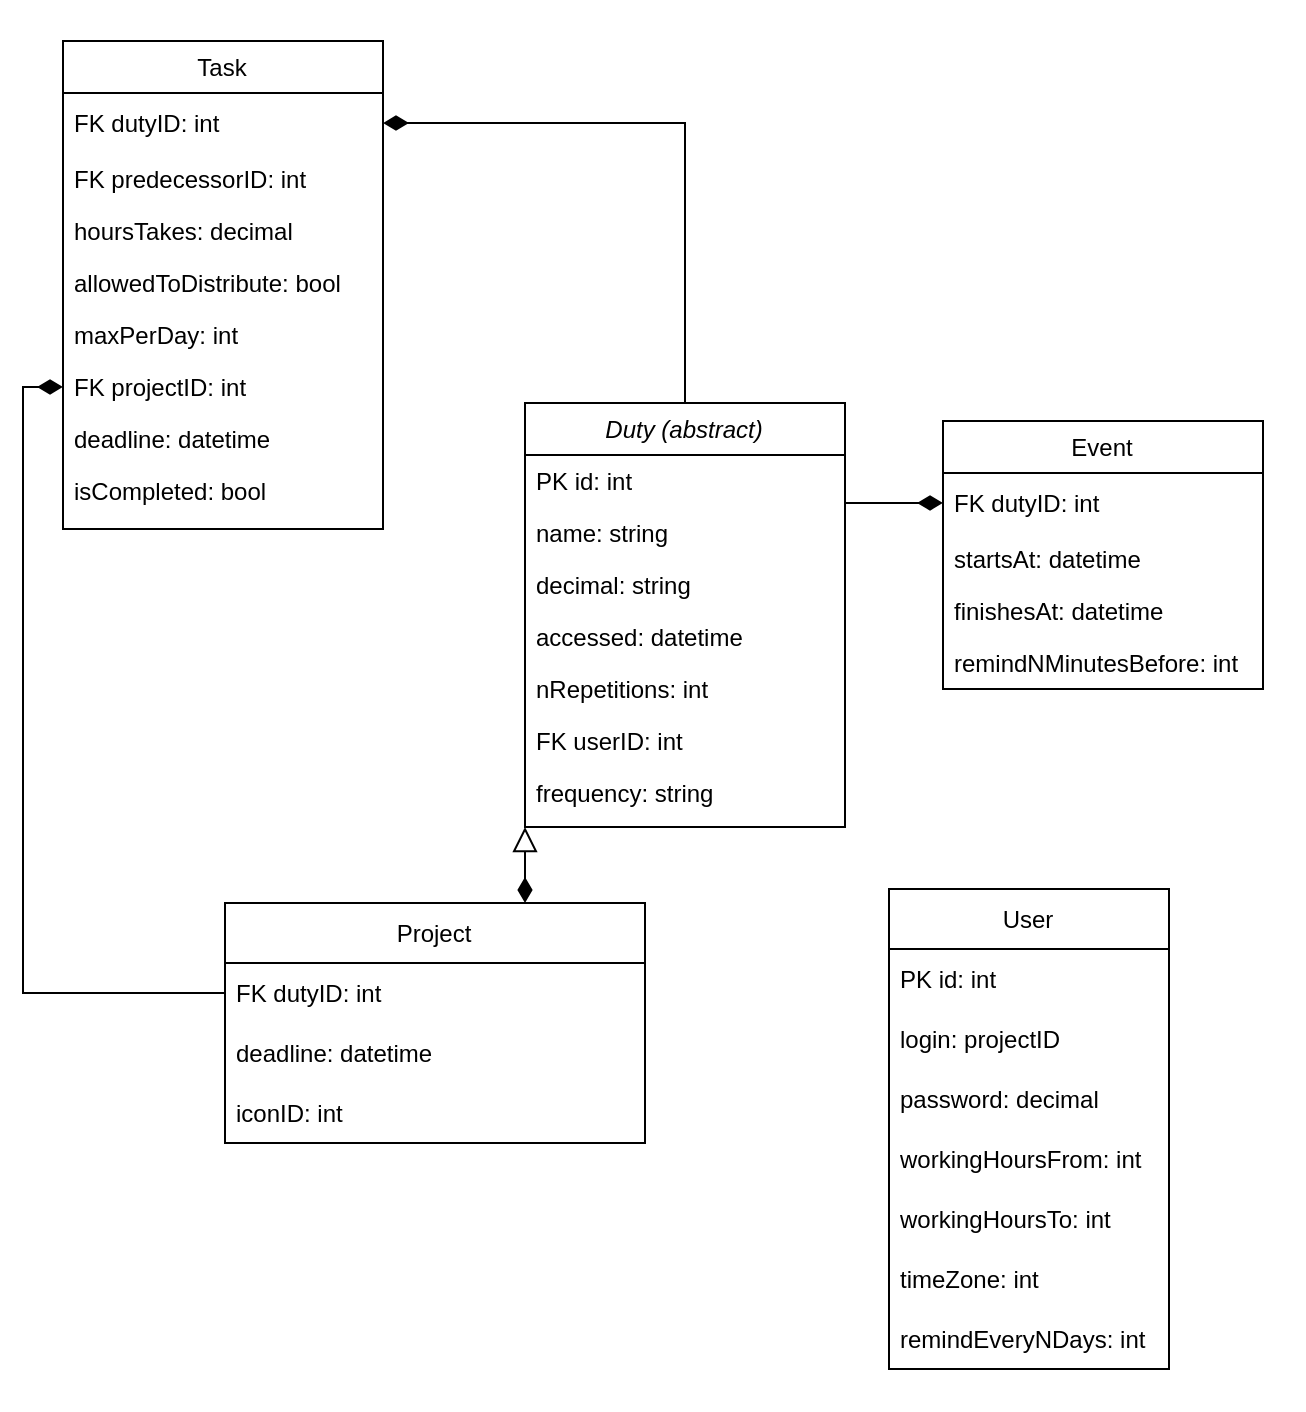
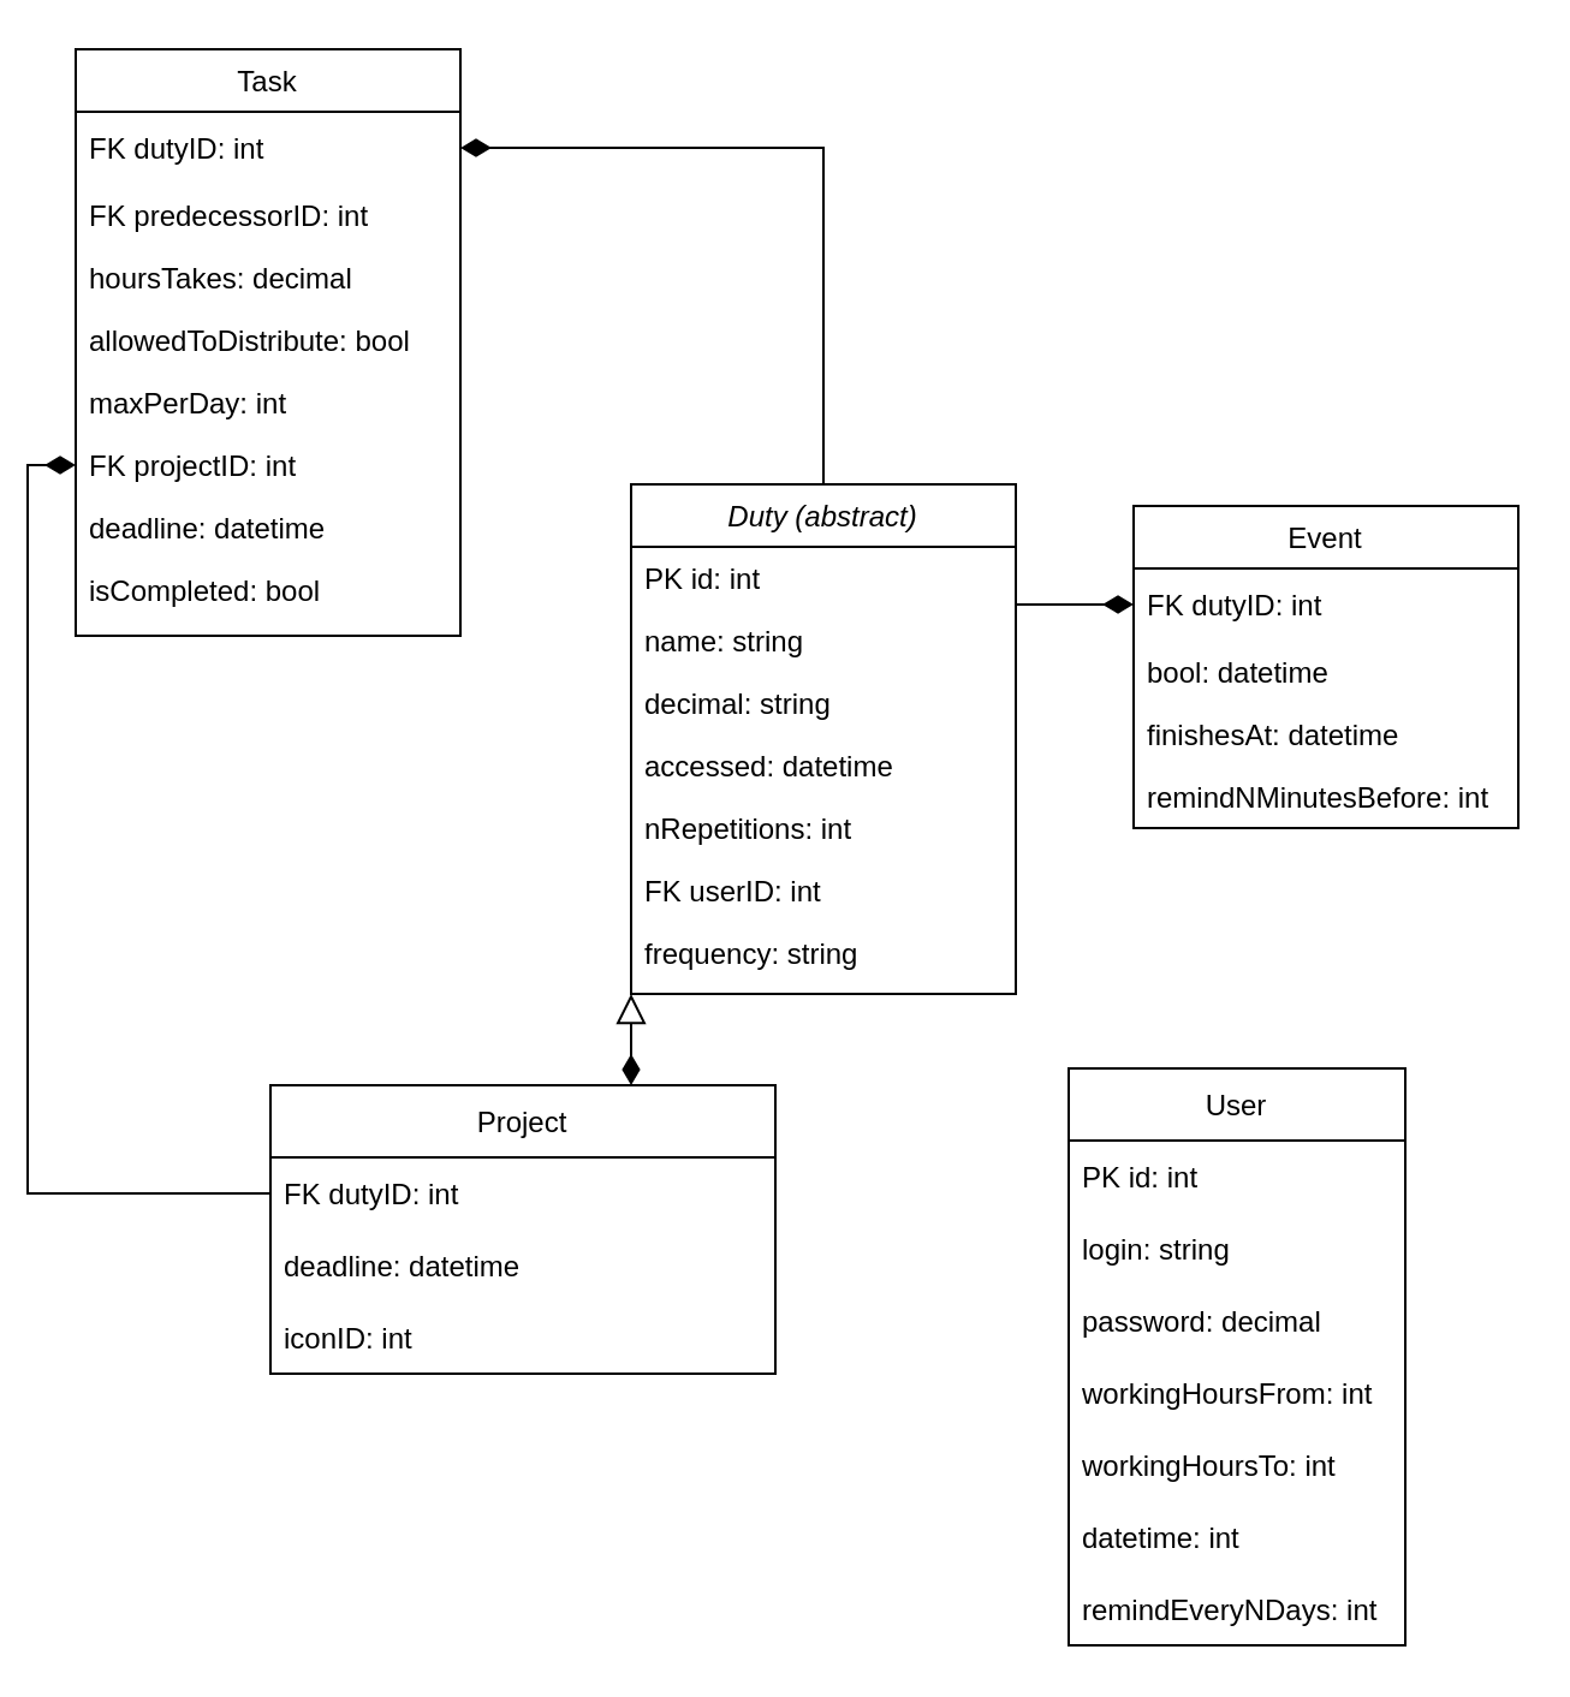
  <mxCell id="0" />
  <mxCell id="1" parent="0" />
  <mxCell id="2" value="" style="endArrow=none;endSize=10;endFill=0;shadow=0;strokeWidth=1;rounded=0;edgeStyle=orthogonalEdgeStyle;elbow=vertical;startArrow=diamondThin;startFill=1;orthogonal=1;startSize=10;noEdgeStyle=1;" parent="1" source="14" target="18" edge="1"><mxGeometry width="160" relative="1" as="geometry"><mxPoint x="-541" y="207" as="sourcePoint" /><mxPoint x="-51" y="134" as="targetPoint" /></mxGeometry></mxCell>
  <mxCell id="3" value="" style="endArrow=none;endSize=10;endFill=0;shadow=0;strokeWidth=1;rounded=0;edgeStyle=orthogonalEdgeStyle;elbow=vertical;startArrow=diamondThin;startFill=1;orthogonal=1;startSize=10;exitX=1;exitY=0.5;exitDx=0;exitDy=0;" parent="1" source="5" target="18" edge="1"><mxGeometry width="160" relative="1" as="geometry"><mxPoint x="-531" y="377" as="sourcePoint" /><mxPoint x="-431" y="275" as="targetPoint" /></mxGeometry></mxCell>
  <mxCell id="4" value="Task" style="swimlane;fontStyle=0;align=center;verticalAlign=top;childLayout=stackLayout;horizontal=1;startSize=26;horizontalStack=0;resizeParent=1;resizeLast=0;collapsible=1;marginBottom=0;rounded=0;shadow=0;strokeWidth=1;" parent="1" vertex="1"><mxGeometry x="20" y="20" width="160" height="244" as="geometry"><mxRectangle x="550" y="140" width="160" height="26" as="alternateBounds" /></mxGeometry></mxCell>
  <mxCell id="5" value="FK dutyID: int" style="text;strokeColor=none;fillColor=none;align=left;verticalAlign=middle;spacingLeft=4;spacingRight=4;overflow=hidden;points=[[0,0.5],[1,0.5]];portConstraint=eastwest;rotatable=0;" parent="4" vertex="1"><mxGeometry y="26" width="160" height="30" as="geometry" /></mxCell>
  <mxCell id="6" value="FK predecessorID: int" style="text;align=left;verticalAlign=top;spacingLeft=4;spacingRight=4;overflow=hidden;rotatable=0;points=[[0,0.5],[1,0.5]];portConstraint=eastwest;rounded=0;shadow=0;html=0;" parent="4" vertex="1"><mxGeometry y="56" width="160" height="26" as="geometry" /></mxCell>
  <mxCell id="7" value="hoursTakes: decimal" style="text;align=left;verticalAlign=top;spacingLeft=4;spacingRight=4;overflow=hidden;rotatable=0;points=[[0,0.5],[1,0.5]];portConstraint=eastwest;rounded=0;shadow=0;html=0;" parent="4" vertex="1"><mxGeometry y="82" width="160" height="26" as="geometry" /></mxCell>
  <mxCell id="8" value="allowedToDistribute: bool" style="text;align=left;verticalAlign=top;spacingLeft=4;spacingRight=4;overflow=hidden;rotatable=0;points=[[0,0.5],[1,0.5]];portConstraint=eastwest;rounded=0;shadow=0;html=0;" parent="4" vertex="1"><mxGeometry y="108" width="160" height="26" as="geometry" /></mxCell>
  <mxCell id="9" value="maxPerDay: int" style="text;align=left;verticalAlign=top;spacingLeft=4;spacingRight=4;overflow=hidden;rotatable=0;points=[[0,0.5],[1,0.5]];portConstraint=eastwest;rounded=0;shadow=0;html=0;" parent="4" vertex="1"><mxGeometry y="134" width="160" height="26" as="geometry" /></mxCell>
  <mxCell id="10" value="FK projectID: int " style="text;align=left;verticalAlign=top;spacingLeft=4;spacingRight=4;overflow=hidden;rotatable=0;points=[[0,0.5],[1,0.5]];portConstraint=eastwest;rounded=0;shadow=0;html=0;" parent="4" vertex="1"><mxGeometry y="160" width="160" height="26" as="geometry" /></mxCell>
  <mxCell id="11" value="deadline: datetime" style="text;align=left;verticalAlign=top;spacingLeft=4;spacingRight=4;overflow=hidden;rotatable=0;points=[[0,0.5],[1,0.5]];portConstraint=eastwest;rounded=0;shadow=0;html=0;" parent="4" vertex="1"><mxGeometry y="186" width="160" height="26" as="geometry" /></mxCell>
  <mxCell id="12" value="isCompleted: bool" style="text;align=left;verticalAlign=top;spacingLeft=4;spacingRight=4;overflow=hidden;rotatable=0;points=[[0,0.5],[1,0.5]];portConstraint=eastwest;rounded=0;shadow=0;html=0;" parent="4" vertex="1"><mxGeometry y="212" width="160" height="26" as="geometry" /></mxCell>
  <mxCell id="13" value="Event" style="swimlane;fontStyle=0;align=center;verticalAlign=top;childLayout=stackLayout;horizontal=1;startSize=26;horizontalStack=0;resizeParent=1;resizeLast=0;collapsible=1;marginBottom=0;rounded=0;shadow=0;strokeWidth=1;" parent="1" vertex="1"><mxGeometry x="460" y="210" width="160" height="134" as="geometry"><mxRectangle x="550" y="140" width="160" height="26" as="alternateBounds" /></mxGeometry></mxCell>
  <mxCell id="14" value="FK dutyID: int" style="text;strokeColor=none;fillColor=none;align=left;verticalAlign=middle;spacingLeft=4;spacingRight=4;overflow=hidden;points=[[0,0.5],[1,0.5]];portConstraint=eastwest;rotatable=0;" parent="13" vertex="1"><mxGeometry y="26" width="160" height="30" as="geometry" /></mxCell>
- <mxCell id="15" value="startsAt: datetime" style="text;align=left;verticalAlign=top;spacingLeft=4;spacingRight=4;overflow=hidden;rotatable=0;points=[[0,0.5],[1,0.5]];portConstraint=eastwest;rounded=0;shadow=0;html=0;" parent="13" vertex="1"><mxGeometry y="56" width="160" height="26" as="geometry" /></mxCell>
+ <mxCell id="15" value="bool: datetime" style="text;align=left;verticalAlign=top;spacingLeft=4;spacingRight=4;overflow=hidden;rotatable=0;points=[[0,0.5],[1,0.5]];portConstraint=eastwest;rounded=0;shadow=0;html=0;" parent="13" vertex="1"><mxGeometry y="56" width="160" height="26" as="geometry" /></mxCell>
  <mxCell id="16" value="finishesAt: datetime" style="text;align=left;verticalAlign=top;spacingLeft=4;spacingRight=4;overflow=hidden;rotatable=0;points=[[0,0.5],[1,0.5]];portConstraint=eastwest;rounded=0;shadow=0;html=0;" parent="13" vertex="1"><mxGeometry y="82" width="160" height="26" as="geometry" /></mxCell>
  <mxCell id="17" value="remindNMinutesBefore: int" style="text;align=left;verticalAlign=top;spacingLeft=4;spacingRight=4;overflow=hidden;rotatable=0;points=[[0,0.5],[1,0.5]];portConstraint=eastwest;rounded=0;shadow=0;html=0;" parent="13" vertex="1"><mxGeometry y="108" width="160" height="26" as="geometry" /></mxCell>
  <mxCell id="18" value="Duty (abstract)" style="swimlane;fontStyle=2;align=center;verticalAlign=top;childLayout=stackLayout;horizontal=1;startSize=26;horizontalStack=0;resizeParent=1;resizeLast=0;collapsible=1;marginBottom=0;rounded=0;shadow=0;strokeWidth=1;" parent="1" vertex="1"><mxGeometry x="251" y="201" width="160" height="212" as="geometry"><mxRectangle x="230" y="140" width="160" height="26" as="alternateBounds" /></mxGeometry></mxCell>
  <mxCell id="19" value="PK id: int" style="text;align=left;verticalAlign=top;spacingLeft=4;spacingRight=4;overflow=hidden;rotatable=0;points=[[0,0.5],[1,0.5]];portConstraint=eastwest;rounded=0;shadow=0;html=0;" parent="18" vertex="1"><mxGeometry y="26" width="160" height="26" as="geometry" /></mxCell>
  <mxCell id="20" value="name: string" style="text;align=left;verticalAlign=top;spacingLeft=4;spacingRight=4;overflow=hidden;rotatable=0;points=[[0,0.5],[1,0.5]];portConstraint=eastwest;rounded=0;shadow=0;html=0;" parent="18" vertex="1"><mxGeometry y="52" width="160" height="26" as="geometry" /></mxCell>
  <mxCell id="21" value="decimal: string" style="text;align=left;verticalAlign=top;spacingLeft=4;spacingRight=4;overflow=hidden;rotatable=0;points=[[0,0.5],[1,0.5]];portConstraint=eastwest;rounded=0;shadow=0;html=0;" parent="18" vertex="1"><mxGeometry y="78" width="160" height="26" as="geometry" /></mxCell>
  <mxCell id="22" value="accessed: datetime" style="text;align=left;verticalAlign=top;spacingLeft=4;spacingRight=4;overflow=hidden;rotatable=0;points=[[0,0.5],[1,0.5]];portConstraint=eastwest;rounded=0;shadow=0;html=0;" parent="18" vertex="1"><mxGeometry y="104" width="160" height="26" as="geometry" /></mxCell>
  <mxCell id="23" value="nRepetitions: int" style="text;align=left;verticalAlign=top;spacingLeft=4;spacingRight=4;overflow=hidden;rotatable=0;points=[[0,0.5],[1,0.5]];portConstraint=eastwest;rounded=0;shadow=0;html=0;" parent="18" vertex="1"><mxGeometry y="130" width="160" height="26" as="geometry" /></mxCell>
  <mxCell id="24" value="FK userID: int" style="text;align=left;verticalAlign=top;spacingLeft=4;spacingRight=4;overflow=hidden;rotatable=0;points=[[0,0.5],[1,0.5]];portConstraint=eastwest;rounded=0;shadow=0;html=0;" parent="18" vertex="1"><mxGeometry y="156" width="160" height="26" as="geometry" /></mxCell>
  <mxCell id="25" value="frequency: string" style="text;align=left;verticalAlign=top;spacingLeft=4;spacingRight=4;overflow=hidden;rotatable=0;points=[[0,0.5],[1,0.5]];portConstraint=eastwest;rounded=0;shadow=0;html=0;" parent="18" vertex="1"><mxGeometry y="182" width="160" height="26" as="geometry" /></mxCell>
  <mxCell id="26" style="edgeStyle=orthogonalEdgeStyle;rounded=0;orthogonalLoop=1;jettySize=auto;html=1;startArrow=diamondThin;startFill=1;endArrow=block;endFill=0;orthogonal=1;strokeWidth=1;endSize=10;startSize=10;noEdgeStyle=1;" parent="1" source="27" target="18" edge="1"><mxGeometry relative="1" as="geometry" /></mxCell>
  <mxCell id="27" value="Project" style="swimlane;fontStyle=0;childLayout=stackLayout;horizontal=1;startSize=30;horizontalStack=0;resizeParent=1;resizeParentMax=0;resizeLast=0;collapsible=1;marginBottom=0;" parent="1" vertex="1"><mxGeometry x="101" y="451" width="210" height="120" as="geometry" /></mxCell>
  <mxCell id="28" value="FK dutyID: int" style="text;strokeColor=none;fillColor=none;align=left;verticalAlign=middle;spacingLeft=4;spacingRight=4;overflow=hidden;points=[[0,0.5],[1,0.5]];portConstraint=eastwest;rotatable=0;" parent="27" vertex="1"><mxGeometry y="30" width="210" height="30" as="geometry" /></mxCell>
  <mxCell id="29" value="deadline: datetime" style="text;strokeColor=none;fillColor=none;align=left;verticalAlign=middle;spacingLeft=4;spacingRight=4;overflow=hidden;points=[[0,0.5],[1,0.5]];portConstraint=eastwest;rotatable=0;" parent="27" vertex="1"><mxGeometry y="60" width="210" height="30" as="geometry" /></mxCell>
  <mxCell id="30" value="iconID: int" style="text;strokeColor=none;fillColor=none;align=left;verticalAlign=middle;spacingLeft=4;spacingRight=4;overflow=hidden;points=[[0,0.5],[1,0.5]];portConstraint=eastwest;rotatable=0;" parent="27" vertex="1"><mxGeometry y="90" width="210" height="30" as="geometry" /></mxCell>
  <mxCell id="31" value="User" style="swimlane;fontStyle=0;childLayout=stackLayout;horizontal=1;startSize=30;horizontalStack=0;resizeParent=1;resizeParentMax=0;resizeLast=0;collapsible=1;marginBottom=0;" parent="1" vertex="1"><mxGeometry x="433" y="444" width="140" height="240" as="geometry" /></mxCell>
  <mxCell id="32" value="PK id: int" style="text;strokeColor=none;fillColor=none;align=left;verticalAlign=middle;spacingLeft=4;spacingRight=4;overflow=hidden;points=[[0,0.5],[1,0.5]];portConstraint=eastwest;rotatable=0;" parent="31" vertex="1"><mxGeometry y="30" width="140" height="30" as="geometry" /></mxCell>
- <mxCell id="33" value="login: projectID" style="text;strokeColor=none;fillColor=none;align=left;verticalAlign=middle;spacingLeft=4;spacingRight=4;overflow=hidden;points=[[0,0.5],[1,0.5]];portConstraint=eastwest;rotatable=0;" parent="31" vertex="1"><mxGeometry y="60" width="140" height="30" as="geometry" /></mxCell>
+ <mxCell id="33" value="login: string" style="text;strokeColor=none;fillColor=none;align=left;verticalAlign=middle;spacingLeft=4;spacingRight=4;overflow=hidden;points=[[0,0.5],[1,0.5]];portConstraint=eastwest;rotatable=0;" parent="31" vertex="1"><mxGeometry y="60" width="140" height="30" as="geometry" /></mxCell>
  <mxCell id="34" value="password: decimal " style="text;strokeColor=none;fillColor=none;align=left;verticalAlign=middle;spacingLeft=4;spacingRight=4;overflow=hidden;points=[[0,0.5],[1,0.5]];portConstraint=eastwest;rotatable=0;" parent="31" vertex="1"><mxGeometry y="90" width="140" height="30" as="geometry" /></mxCell>
  <mxCell id="35" value="workingHoursFrom: int" style="text;strokeColor=none;fillColor=none;align=left;verticalAlign=middle;spacingLeft=4;spacingRight=4;overflow=hidden;points=[[0,0.5],[1,0.5]];portConstraint=eastwest;rotatable=0;" parent="31" vertex="1"><mxGeometry y="120" width="140" height="30" as="geometry" /></mxCell>
  <mxCell id="36" value="workingHoursTo: int" style="text;strokeColor=none;fillColor=none;align=left;verticalAlign=middle;spacingLeft=4;spacingRight=4;overflow=hidden;points=[[0,0.5],[1,0.5]];portConstraint=eastwest;rotatable=0;" parent="31" vertex="1"><mxGeometry y="150" width="140" height="30" as="geometry" /></mxCell>
- <mxCell id="37" value="timeZone: int" style="text;strokeColor=none;fillColor=none;align=left;verticalAlign=middle;spacingLeft=4;spacingRight=4;overflow=hidden;points=[[0,0.5],[1,0.5]];portConstraint=eastwest;rotatable=0;" parent="31" vertex="1"><mxGeometry y="180" width="140" height="30" as="geometry" /></mxCell>
+ <mxCell id="37" value="datetime: int" style="text;strokeColor=none;fillColor=none;align=left;verticalAlign=middle;spacingLeft=4;spacingRight=4;overflow=hidden;points=[[0,0.5],[1,0.5]];portConstraint=eastwest;rotatable=0;" parent="31" vertex="1"><mxGeometry y="180" width="140" height="30" as="geometry" /></mxCell>
  <mxCell id="38" value="remindEveryNDays: int" style="text;strokeColor=none;fillColor=none;align=left;verticalAlign=middle;spacingLeft=4;spacingRight=4;overflow=hidden;points=[[0,0.5],[1,0.5]];portConstraint=eastwest;rotatable=0;" parent="31" vertex="1"><mxGeometry y="210" width="140" height="30" as="geometry" /></mxCell>
  <mxCell id="39" style="edgeStyle=orthogonalEdgeStyle;rounded=0;orthogonalLoop=1;jettySize=auto;html=1;exitX=0;exitY=0.5;exitDx=0;exitDy=0;entryX=0;entryY=0.5;entryDx=0;entryDy=0;startArrow=diamondThin;startFill=1;endArrow=none;endFill=0;startSize=10;endSize=10;strokeWidth=1;" parent="1" source="10" target="28" edge="1"><mxGeometry relative="1" as="geometry" /></mxCell>
